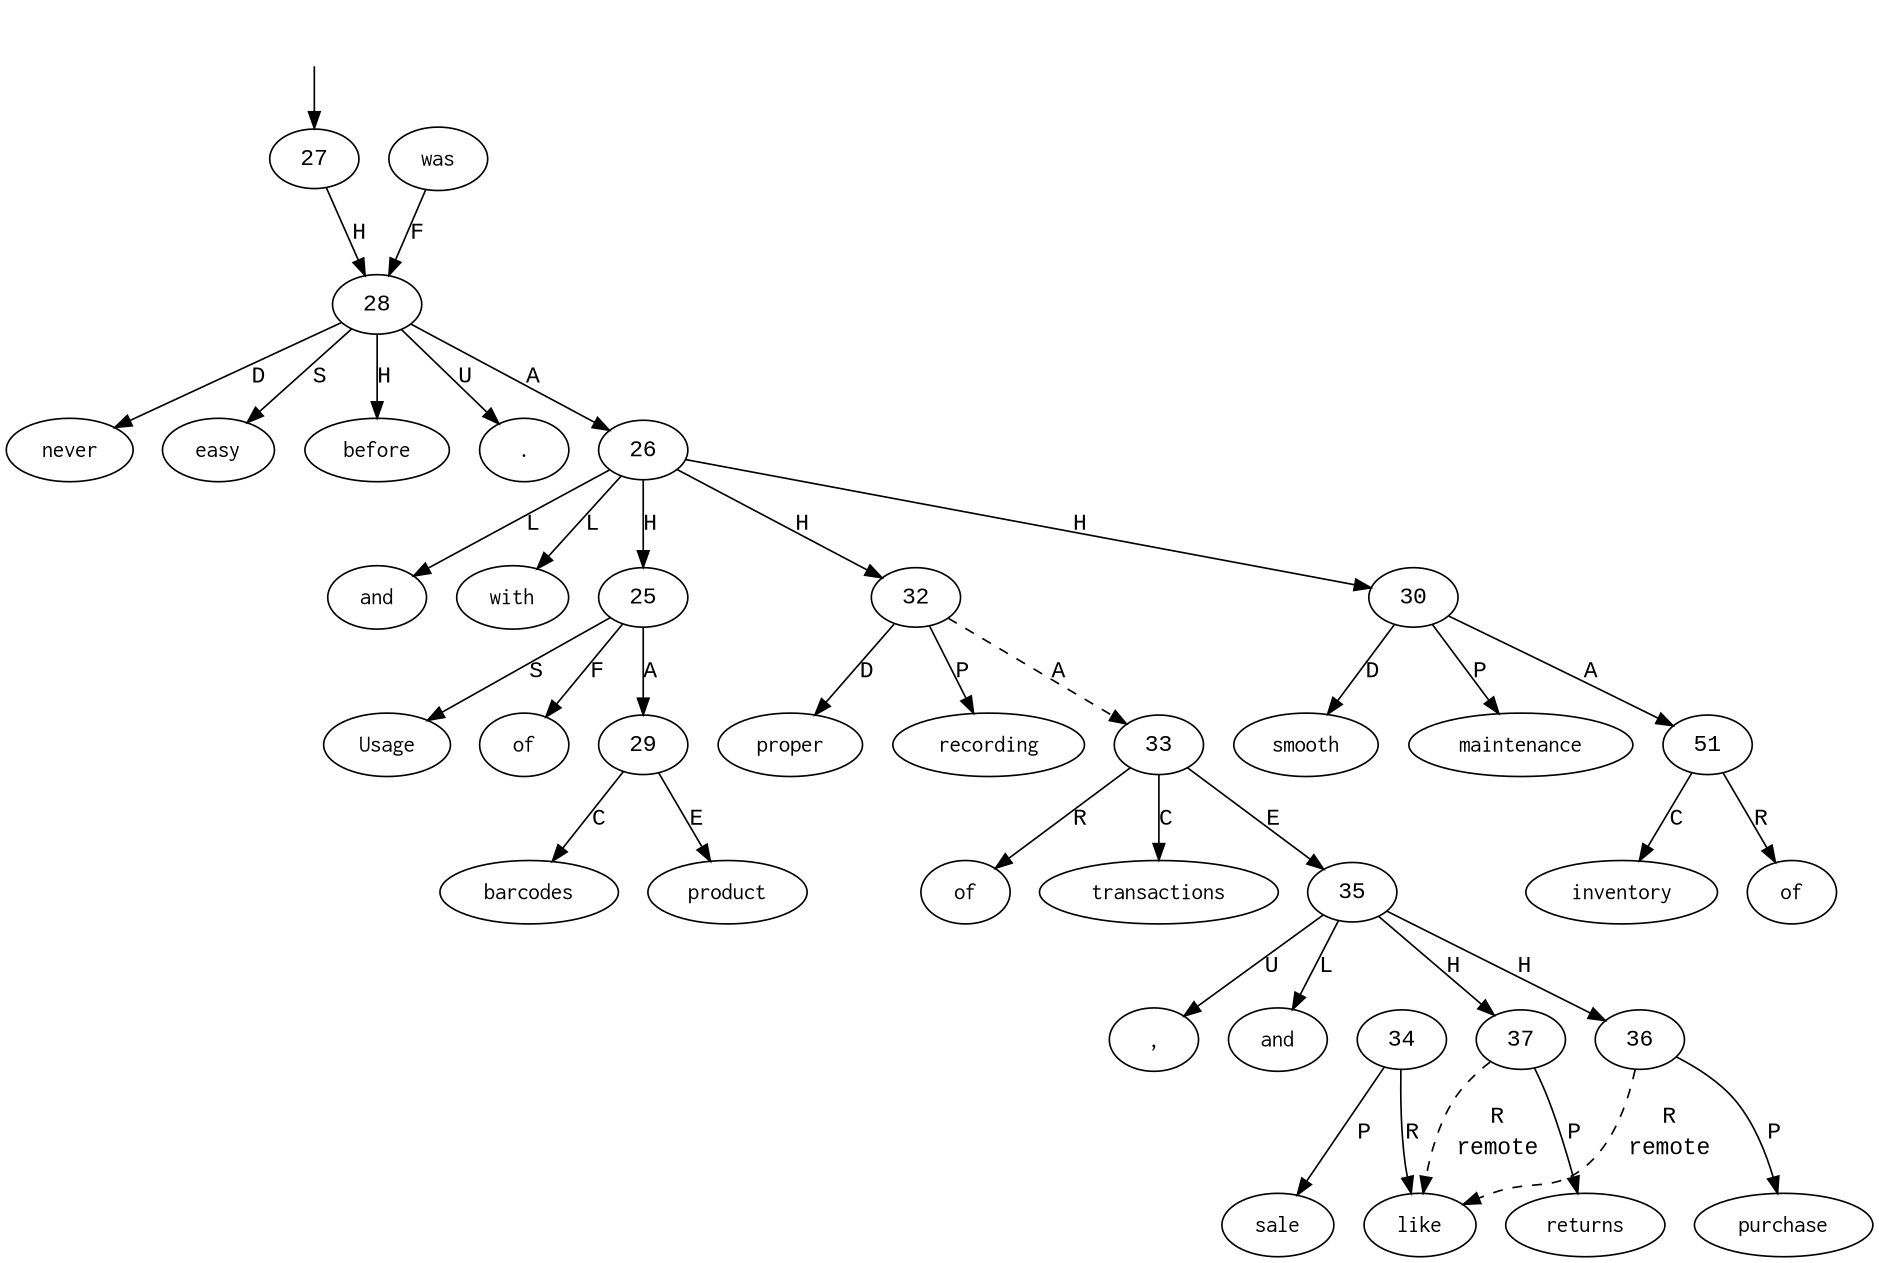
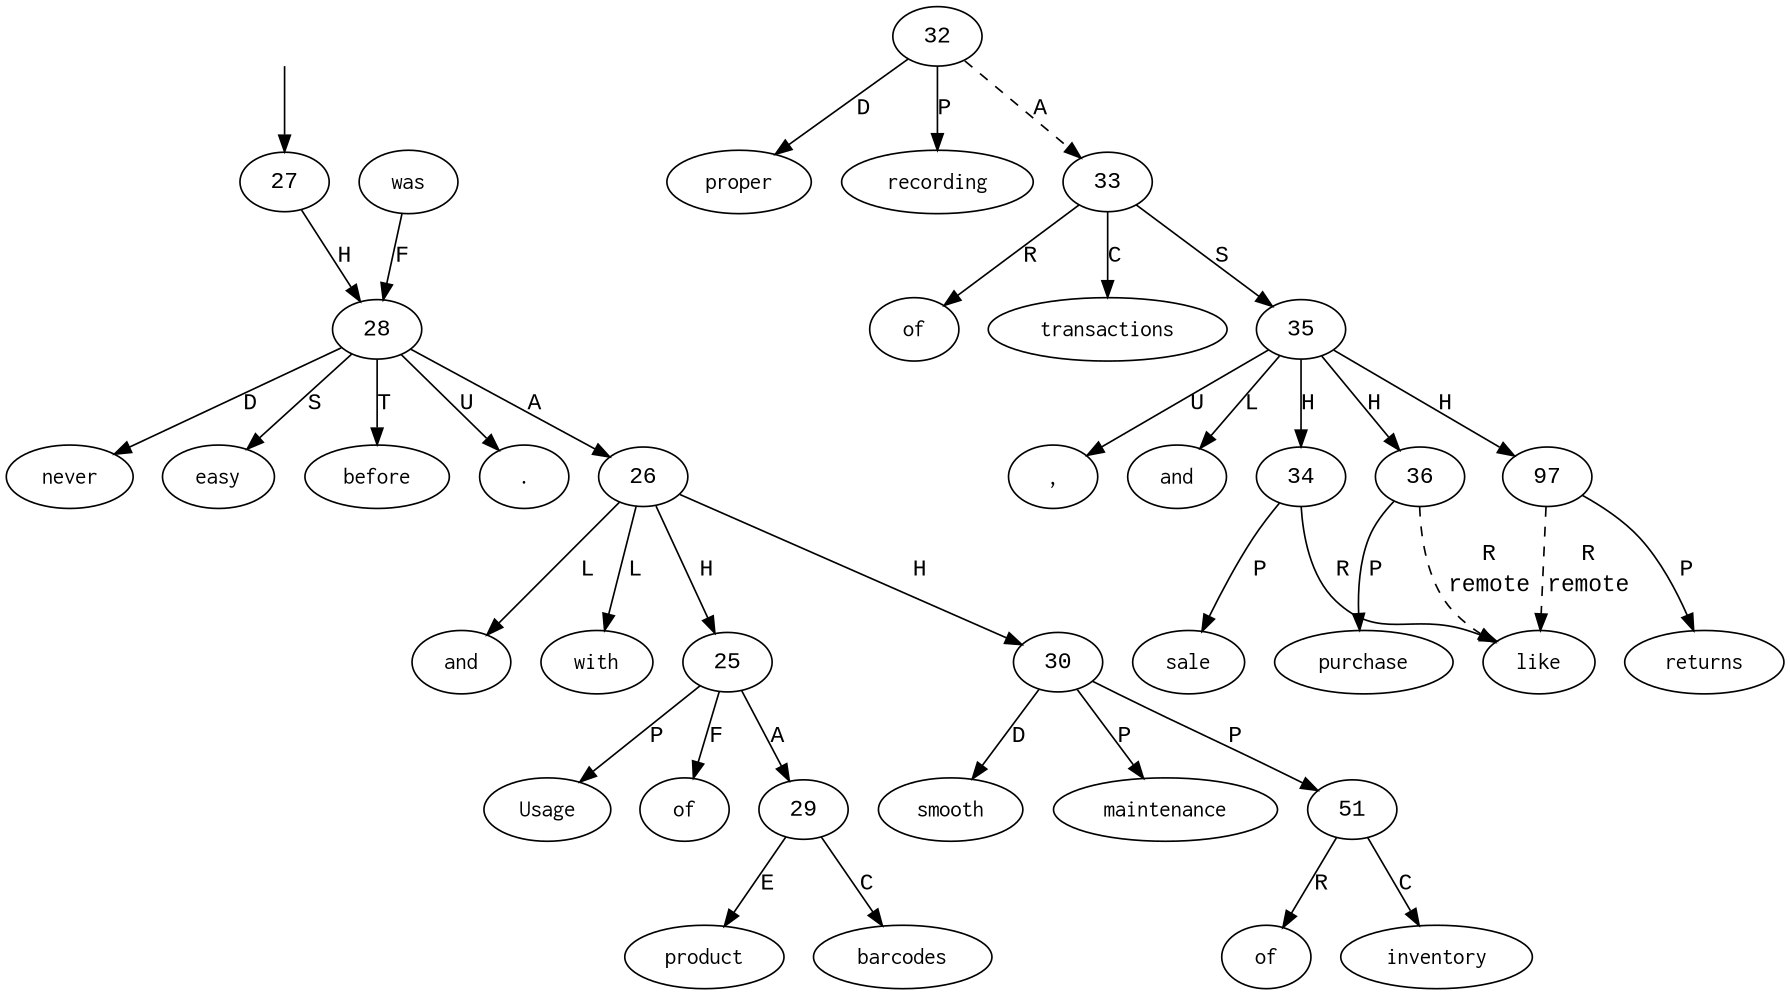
  digraph {
    fontname="Liberation Mono"
    node [fontname="Liberation Mono" shape=oval]
    edge [fontname="Liberation Mono"]
    top [style=invis shape=""]
    27 [shape=""]
    28 [shape=""]
    n4 [label=<<table align="center" border="0" cellspacing="0"><tr><td colspan="2"><font face="Courier">never</font></td></tr></table>>]
    n5 [label=<<table align="center" border="0" cellspacing="0"><tr><td colspan="2"><font face="Courier">easy</font></td></tr></table>>]
    n6 [label=<<table align="center" border="0" cellspacing="0"><tr><td colspan="2"><font face="Courier">before</font></td></tr></table>>]
    n7 [label=<<table align="center" border="0" cellspacing="0"><tr><td colspan="2"><font face="Courier">.</font></td></tr></table>>]
    26 [shape=""]
    n9 [label=<<table align="center" border="0" cellspacing="0"><tr><td colspan="2"><font face="Courier">Usage</font></td></tr></table>>]
    n10 [label=<<table align="center" border="0" cellspacing="0"><tr><td colspan="2"><font face="Courier">of</font></td></tr></table>>]
    n11 [label=<<table align="center" border="0" cellspacing="0"><tr><td colspan="2"><font face="Courier">product</font></td></tr></table>>]
    n12 [label=<<table align="center" border="0" cellspacing="0"><tr><td colspan="2"><font face="Courier">barcodes</font></td></tr></table>>]
    n13 [label=<<table align="center" border="0" cellspacing="0"><tr><td colspan="2"><font face="Courier">and</font></td></tr></table>>]
    n14 [label=<<table align="center" border="0" cellspacing="0"><tr><td colspan="2"><font face="Courier">smooth</font></td></tr></table>>]
    n15 [label=<<table align="center" border="0" cellspacing="0"><tr><td colspan="2"><font face="Courier">maintenance</font></td></tr></table>>]
    n16 [label=<<table align="center" border="0" cellspacing="0"><tr><td colspan="2"><font face="Courier">of</font></td></tr></table>>]
    n17 [label=<<table align="center" border="0" cellspacing="0"><tr><td colspan="2"><font face="Courier">inventory</font></td></tr></table>>]
    n18 [label=<<table align="center" border="0" cellspacing="0"><tr><td colspan="2"><font face="Courier">with</font></td></tr></table>>]
    n19 [label=<<table align="center" border="0" cellspacing="0"><tr><td colspan="2"><font face="Courier">proper</font></td></tr></table>>]
    n20 [label=<<table align="center" border="0" cellspacing="0"><tr><td colspan="2"><font face="Courier">recording</font></td></tr></table>>]
    n21 [label=<<table align="center" border="0" cellspacing="0"><tr><td colspan="2"><font face="Courier">of</font></td></tr></table>>]
    n22 [label=<<table align="center" border="0" cellspacing="0"><tr><td colspan="2"><font face="Courier">transactions</font></td></tr></table>>]
    n23 [label=<<table align="center" border="0" cellspacing="0"><tr><td colspan="2"><font face="Courier">like</font></td></tr></table>>]
    n24 [label=<<table align="center" border="0" cellspacing="0"><tr><td colspan="2"><font face="Courier">sale</font></td></tr></table>>]
    n25 [label=<<table align="center" border="0" cellspacing="0"><tr><td colspan="2"><font face="Courier">,</font></td></tr></table>>]
    n26 [label=<<table align="center" border="0" cellspacing="0"><tr><td colspan="2"><font face="Courier">purchase</font></td></tr></table>>]
    n27 [label=<<table align="center" border="0" cellspacing="0"><tr><td colspan="2"><font face="Courier">and</font></td></tr></table>>]
    n28 [label=<<table align="center" border="0" cellspacing="0"><tr><td colspan="2"><font face="Courier">returns</font></td></tr></table>>]
    n29 [label=<<table align="center" border="0" cellspacing="0"><tr><td colspan="2"><font face="Courier">was</font></td></tr></table>>]
    25 [shape=""]
    29 [shape=""]
    32 [shape=""]
    30 [shape=""]
    33 [shape=""]
    n35 [label=51 shape=""]
    35 [shape=""]
    34 [shape=""]
    36 [shape=""]
-   37 [shape=""]
+   37 [label=97 shape=""]
    top -> 27
    27 -> 28 [label=H]
    28 -> n4 [label=D]
    28 -> n5 [label=S]
-   28 -> n6 [label=H]
+   28 -> n6 [label=T]
    28 -> n7 [label=U]
    28 -> 26 [label=A]
    26 -> n13 [label=L]
    26 -> n18 [label=L]
    26 -> 25 [label=H]
-   26 -> 32 [label=H]
    26 -> 30 [label=H]
    n29 -> 28 [label=F]
-   25 -> n9 [label=S]
+   25 -> n9 [label=P]
    25 -> n10 [label=F]
    25 -> 29 [label=A]
    29 -> n11 [label=E]
    29 -> n12 [label=C]
    32 -> n19 [label=D]
    32 -> n20 [label=P]
    32 -> 33 [label=A style=dashed]
    30 -> n14 [label=D]
    30 -> n15 [label=P]
-   30 -> n35 [label=A]
+   30 -> n35 [label=P]
    33 -> n21 [label=R]
    33 -> n22 [label=C]
-   33 -> 35 [label=E]
+   33 -> 35 [label=S]
    n35 -> n16 [label=R]
    n35 -> n17 [label=C]
    35 -> n25 [label=U]
    35 -> n27 [label=L]
+   35 -> 34 [label=H]
    35 -> 36 [label=H]
    35 -> 37 [label=H]
    34 -> n23 [label=R]
    34 -> n24 [label=P]
    36 -> n23 [label=<<table align="center" border="0" cellspacing="0"><tr><td colspan="1">R</td></tr><tr><td>remote</td></tr></table>> style=dashed]
    36 -> n26 [label=P]
    37 -> n23 [label=<<table align="center" border="0" cellspacing="0"><tr><td colspan="1">R</td></tr><tr><td>remote</td></tr></table>> style=dashed]
    37 -> n28 [label=P]
  }
